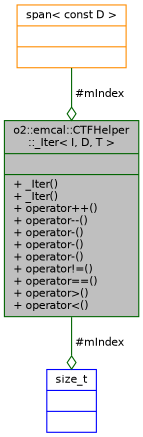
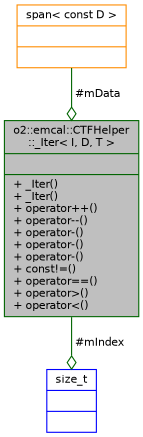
  digraph {
    node [fontname=Helvetica fontsize=10 shape=record]
    edge [arrowhead=odiamond color=darkgreen fontname=Helvetica fontsize=10 labelfontname=Helvetica labelfontsize=10 style=solid]
-   n1 [color=darkgreen fillcolor=grey75 fontcolor=black height=0.2 label="{o2::emcal::CTFHelper\l::_Iter\< I, D, T \>\n||+ _Iter()\l+ _Iter()\l+ operator++()\l+ operator--()\l+ operator-()\l+ operator-()\l+ operator-()\l+ operator!=()\l+ operator==()\l+ operator\>()\l+ operator\<()\l}" style=filled width=0.4]
+   n1 [color=darkgreen fillcolor=grey75 fontcolor=black height=0.2 label="{o2::emcal::CTFHelper\l::_Iter\< I, D, T \>\n||+ _Iter()\l+ _Iter()\l+ operator++()\l+ operator--()\l+ operator-()\l+ operator-()\l+ operator-()\l+ const!=()\l+ operator==()\l+ operator\>()\l+ operator\<()\l}" style=filled width=0.4]
    n2 [color=blue height=0.2 label="{size_t\n||}" width=0.4]
    n3 [color=darkorange height=0.2 label="{span\< const D \>\n||}" width=0.4]
    n1 -> n2 [label=" #mIndex"]
-   n3 -> n1 [label=" #mIndex"]
+   n3 -> n1 [label=" #mData"]
  }
